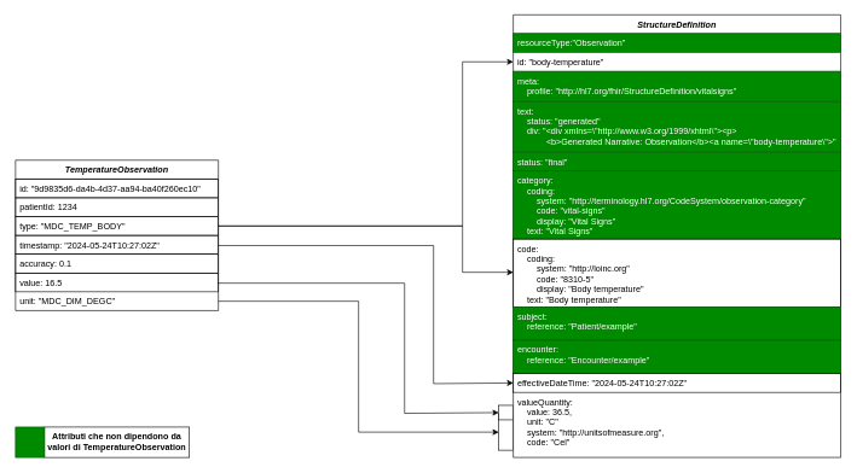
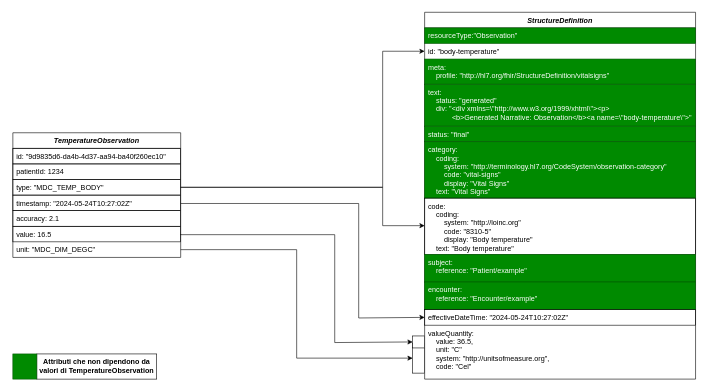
  <mxCell id="0" />
  <mxCell id="1" parent="0" />
  <mxCell id="2" value="TemperatureObservation" style="swimlane;fontStyle=3;align=center;verticalAlign=top;childLayout=stackLayout;horizontal=1;startSize=26;horizontalStack=0;resizeParent=1;resizeLast=0;collapsible=1;marginBottom=0;rounded=0;shadow=0;strokeWidth=1;" parent="1" vertex="1"><mxGeometry x="20" y="221" width="280" height="208" as="geometry"><mxRectangle x="230" y="140" width="160" height="26" as="alternateBounds" /></mxGeometry></mxCell>
  <mxCell id="3" value="id: &quot;9d9835d6-da4b-4d37-aa94-ba40f260ec10&quot;" style="text;align=left;verticalAlign=top;spacingLeft=4;spacingRight=4;overflow=hidden;rotatable=0;points=[[0,0.5],[1,0.5]];portConstraint=eastwest;fontStyle=0;strokeColor=default;" parent="2" vertex="1"><mxGeometry y="26" width="280" height="26" as="geometry" /></mxCell>
  <mxCell id="4" value="patientId: 1234" style="text;align=left;verticalAlign=top;spacingLeft=4;spacingRight=4;overflow=hidden;rotatable=0;points=[[0,0.5],[1,0.5]];portConstraint=eastwest;rounded=0;shadow=0;html=0;strokeColor=default;" parent="2" vertex="1"><mxGeometry y="52" width="280" height="26" as="geometry" /></mxCell>
  <mxCell id="5" value="type: &quot;MDC_TEMP_BODY&quot;" style="text;align=left;verticalAlign=top;spacingLeft=4;spacingRight=4;overflow=hidden;rotatable=0;points=[[0,0.5],[1,0.5]];portConstraint=eastwest;strokeColor=default;" parent="2" vertex="1"><mxGeometry y="78" width="280" height="26" as="geometry" /></mxCell>
  <mxCell id="6" value="timestamp: &quot;2024-05-24T10:27:02Z&quot;" style="text;align=left;verticalAlign=top;spacingLeft=4;spacingRight=4;overflow=hidden;rotatable=0;points=[[0,0.5],[1,0.5]];portConstraint=eastwest;rounded=0;shadow=0;html=0;strokeColor=default;" parent="2" vertex="1"><mxGeometry y="104" width="280" height="26" as="geometry" /></mxCell>
- <mxCell id="7" value="accuracy: 0.1" style="text;align=left;verticalAlign=top;spacingLeft=4;spacingRight=4;overflow=hidden;rotatable=0;points=[[0,0.5],[1,0.5]];portConstraint=eastwest;strokeColor=default;" parent="2" vertex="1"><mxGeometry y="130" width="280" height="26" as="geometry" /></mxCell>
+ <mxCell id="7" value="accuracy: 2.1" style="text;align=left;verticalAlign=top;spacingLeft=4;spacingRight=4;overflow=hidden;rotatable=0;points=[[0,0.5],[1,0.5]];portConstraint=eastwest;strokeColor=default;" parent="2" vertex="1"><mxGeometry y="130" width="280" height="26" as="geometry" /></mxCell>
  <mxCell id="8" value="value: 16.5" style="text;align=left;verticalAlign=top;spacingLeft=4;spacingRight=4;overflow=hidden;rotatable=0;points=[[0,0.5],[1,0.5]];portConstraint=eastwest;strokeColor=default;" parent="2" vertex="1"><mxGeometry y="156" width="280" height="26" as="geometry" /></mxCell>
  <mxCell id="9" value="unit: &quot;MDC_DIM_DEGC&quot;" style="text;align=left;verticalAlign=top;spacingLeft=4;spacingRight=4;overflow=hidden;rotatable=0;points=[[0,0.5],[1,0.5]];portConstraint=eastwest;" parent="2" vertex="1"><mxGeometry y="182" width="280" height="26" as="geometry" /></mxCell>
  <mxCell id="10" value="StructureDefinition" style="swimlane;fontStyle=3;align=center;verticalAlign=top;childLayout=stackLayout;horizontal=1;startSize=26;horizontalStack=0;resizeParent=1;resizeLast=0;collapsible=1;marginBottom=0;rounded=0;shadow=0;strokeWidth=1;" parent="1" vertex="1"><mxGeometry x="707" y="20" width="452" height="612" as="geometry"><mxRectangle x="550" y="140" width="160" height="26" as="alternateBounds" /></mxGeometry></mxCell>
  <mxCell id="11" value="resourceType:&quot;Observation&quot;" style="text;align=left;verticalAlign=top;spacingLeft=4;spacingRight=4;overflow=hidden;rotatable=0;points=[[0,0.5],[1,0.5]];portConstraint=eastwest;fillColor=#008a00;fontColor=#ffffff;strokeColor=#005700;" parent="10" vertex="1"><mxGeometry y="26" width="452" height="26" as="geometry" /></mxCell>
  <mxCell id="12" value="id: &quot;body-temperature&quot;" style="text;align=left;verticalAlign=top;spacingLeft=4;spacingRight=4;overflow=hidden;rotatable=0;points=[[0,0.5],[1,0.5]];portConstraint=eastwest;rounded=0;shadow=0;html=0;" parent="10" vertex="1"><mxGeometry y="52" width="452" height="26" as="geometry" /></mxCell>
  <mxCell id="13" value="meta:&#10;    profile: &quot;http://hl7.org/fhir/StructureDefinition/vitalsigns&quot;" style="text;align=left;verticalAlign=top;spacingLeft=4;spacingRight=4;overflow=hidden;rotatable=0;points=[[0,0.5],[1,0.5]];portConstraint=eastwest;rounded=0;shadow=0;html=0;strokeColor=#005700;fillColor=#008a00;fontColor=#ffffff;" parent="10" vertex="1"><mxGeometry y="78" width="452" height="42" as="geometry" /></mxCell>
  <mxCell id="14" value="text:&#10;    status: &quot;generated&quot;&#10;    div: &quot;&lt;div xmlns=\&quot;http://www.w3.org/1999/xhtml\&quot;&gt;&lt;p&gt;&#10;            &lt;b&gt;Generated Narrative: Observation&lt;/b&gt;&lt;a name=\&quot;body-temperature\&quot;&gt;&quot;" style="text;align=left;verticalAlign=top;spacingLeft=4;spacingRight=4;overflow=hidden;rotatable=0;points=[[0,0.5],[1,0.5]];portConstraint=eastwest;rounded=0;shadow=0;html=0;strokeColor=#005700;fillColor=#008a00;fontColor=#ffffff;" parent="10" vertex="1"><mxGeometry y="120" width="452" height="70" as="geometry" /></mxCell>
  <mxCell id="15" value="status: &quot;final&quot;" style="text;align=left;verticalAlign=top;spacingLeft=4;spacingRight=4;overflow=hidden;rotatable=0;points=[[0,0.5],[1,0.5]];portConstraint=eastwest;rounded=0;shadow=0;html=0;fillColor=#008a00;fontColor=#ffffff;strokeColor=#005700;" parent="10" vertex="1"><mxGeometry y="190" width="452" height="26" as="geometry" /></mxCell>
  <mxCell id="16" value="category: &#10;    coding:&#10;        system: &quot;http://terminology.hl7.org/CodeSystem/observation-category&quot;&#10;        code: &quot;vital-signs&quot;&#10;        display: &quot;Vital Signs&quot;&#10;    text: &quot;Vital Signs&quot;       &#10;" style="text;align=left;verticalAlign=top;spacingLeft=4;spacingRight=4;overflow=hidden;rotatable=0;points=[[0,0.5],[1,0.5]];portConstraint=eastwest;rounded=0;shadow=0;html=0;strokeColor=#005700;fillColor=#008a00;fontColor=#ffffff;" vertex="1" parent="10"><mxGeometry y="216" width="452" height="94" as="geometry" /></mxCell>
  <mxCell id="17" value="code:&#10;    coding:&#10;        system: &quot;http://loinc.org&quot;&#10;        code: &quot;8310-5&quot;&#10;        display: &quot;Body temperature&quot;      &#10;    text: &quot;Body temperature&quot;" style="text;align=left;verticalAlign=top;spacingLeft=4;spacingRight=4;overflow=hidden;rotatable=0;points=[[0,0.5],[1,0.5]];portConstraint=eastwest;rounded=0;shadow=0;html=0;strokeColor=default;" parent="10" vertex="1"><mxGeometry y="310" width="452" height="94" as="geometry" /></mxCell>
  <mxCell id="18" value="subject: &#10;    reference: &quot;Patient/example&quot;        " style="text;align=left;verticalAlign=top;spacingLeft=4;spacingRight=4;overflow=hidden;rotatable=0;points=[[0,0.5],[1,0.5]];portConstraint=eastwest;strokeColor=#005700;fillColor=#008a00;fontColor=#ffffff;" parent="10" vertex="1"><mxGeometry y="404" width="452" height="46" as="geometry" /></mxCell>
  <mxCell id="19" value="encounter: &#10;    reference: &quot;Encounter/example&quot;        " style="text;align=left;verticalAlign=top;spacingLeft=4;spacingRight=4;overflow=hidden;rotatable=0;points=[[0,0.5],[1,0.5]];portConstraint=eastwest;strokeColor=#005700;fillColor=#008a00;fontColor=#ffffff;" parent="10" vertex="1"><mxGeometry y="450" width="452" height="46" as="geometry" /></mxCell>
  <mxCell id="20" value="effectiveDateTime: &quot;2024-05-24T10:27:02Z&quot;" style="text;align=left;verticalAlign=top;spacingLeft=4;spacingRight=4;overflow=hidden;rotatable=0;points=[[0,0.5],[1,0.5]];portConstraint=eastwest;strokeColor=default;" parent="10" vertex="1"><mxGeometry y="496" width="452" height="26" as="geometry" /></mxCell>
  <mxCell id="21" value="valueQuantity: &#10;    value: 36.5,&#10;    unit: &quot;C&quot;&#10;    system: &quot;http://unitsofmeasure.org&quot;,&#10;    code: &quot;Cel&quot;" style="text;align=left;verticalAlign=top;spacingLeft=4;spacingRight=4;overflow=hidden;rotatable=0;points=[[0,0.5],[1,0.5]];portConstraint=eastwest;" parent="10" vertex="1"><mxGeometry y="522" width="452" height="88" as="geometry" /></mxCell>
  <mxCell id="22" value="" style="whiteSpace=wrap;html=1;" parent="1" vertex="1"><mxGeometry x="687" y="572" width="20" height="50" as="geometry" /></mxCell>
  <mxCell id="23" style="edgeStyle=orthogonalEdgeStyle;rounded=0;orthogonalLoop=1;jettySize=auto;html=1;entryX=0;entryY=0.5;entryDx=0;entryDy=0;" parent="1" source="9" target="22" edge="1"><mxGeometry relative="1" as="geometry" /></mxCell>
  <mxCell id="24" value="" style="whiteSpace=wrap;html=1;" parent="1" vertex="1"><mxGeometry x="687" y="560" width="20" height="20" as="geometry" /></mxCell>
  <mxCell id="25" style="edgeStyle=orthogonalEdgeStyle;rounded=0;orthogonalLoop=1;jettySize=auto;html=1;exitX=1;exitY=0.5;exitDx=0;exitDy=0;entryX=0;entryY=0.5;entryDx=0;entryDy=0;" parent="1" source="8" target="24" edge="1"><mxGeometry relative="1" as="geometry"><Array as="points"><mxPoint x="557" y="391" /><mxPoint x="557" y="571" /><mxPoint x="687" y="571" /></Array></mxGeometry></mxCell>
  <mxCell id="26" style="edgeStyle=orthogonalEdgeStyle;rounded=0;orthogonalLoop=1;jettySize=auto;html=1;entryX=0;entryY=0.5;entryDx=0;entryDy=0;" parent="1" source="6" target="20" edge="1"><mxGeometry relative="1" as="geometry"><Array as="points"><mxPoint x="597" y="339" /><mxPoint x="597" y="530" /><mxPoint x="707" y="530" /></Array></mxGeometry></mxCell>
  <mxCell id="27" style="edgeStyle=orthogonalEdgeStyle;rounded=0;orthogonalLoop=1;jettySize=auto;html=1;entryX=0;entryY=0.5;entryDx=0;entryDy=0;exitX=1;exitY=0.5;exitDx=0;exitDy=0;" parent="1" source="5" edge="1"><mxGeometry relative="1" as="geometry"><Array as="points"><mxPoint x="637" y="312" /><mxPoint x="637" y="376" /></Array><mxPoint x="330" y="312" as="sourcePoint" /><mxPoint x="707" y="376" as="targetPoint" /></mxGeometry></mxCell>
  <mxCell id="28" value="Attributi che non dipendono da valori di TemperatureObservation" style="text;strokeColor=default;align=center;fillColor=none;html=1;verticalAlign=middle;whiteSpace=wrap;rounded=0;fontStyle=1" parent="1" vertex="1"><mxGeometry x="60" y="590" width="200" height="42" as="geometry" /></mxCell>
  <mxCell id="29" value="" style="whiteSpace=wrap;html=1;fillColor=#008a00;fontColor=#ffffff;strokeColor=#005700;" parent="1" vertex="1"><mxGeometry x="20" y="590" width="40" height="42" as="geometry" /></mxCell>
  <mxCell id="30" style="edgeStyle=orthogonalEdgeStyle;rounded=0;orthogonalLoop=1;jettySize=auto;html=1;entryX=0;entryY=0.5;entryDx=0;entryDy=0;" edge="1" parent="1" source="5" target="12"><mxGeometry relative="1" as="geometry"><Array as="points"><mxPoint x="637" y="312" /><mxPoint x="637" y="85" /></Array></mxGeometry></mxCell>
